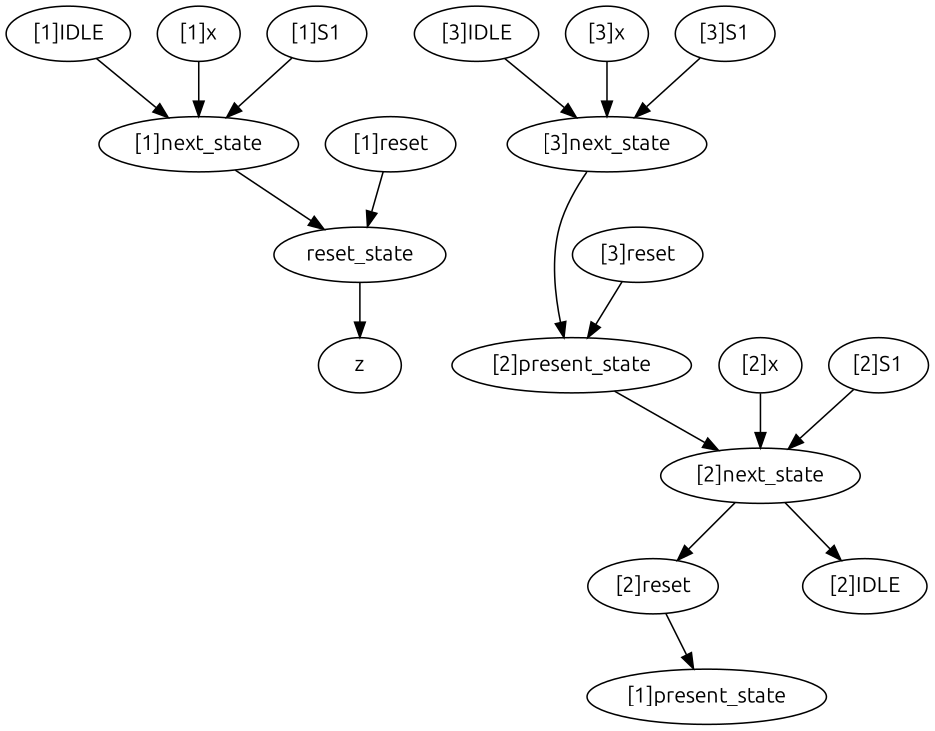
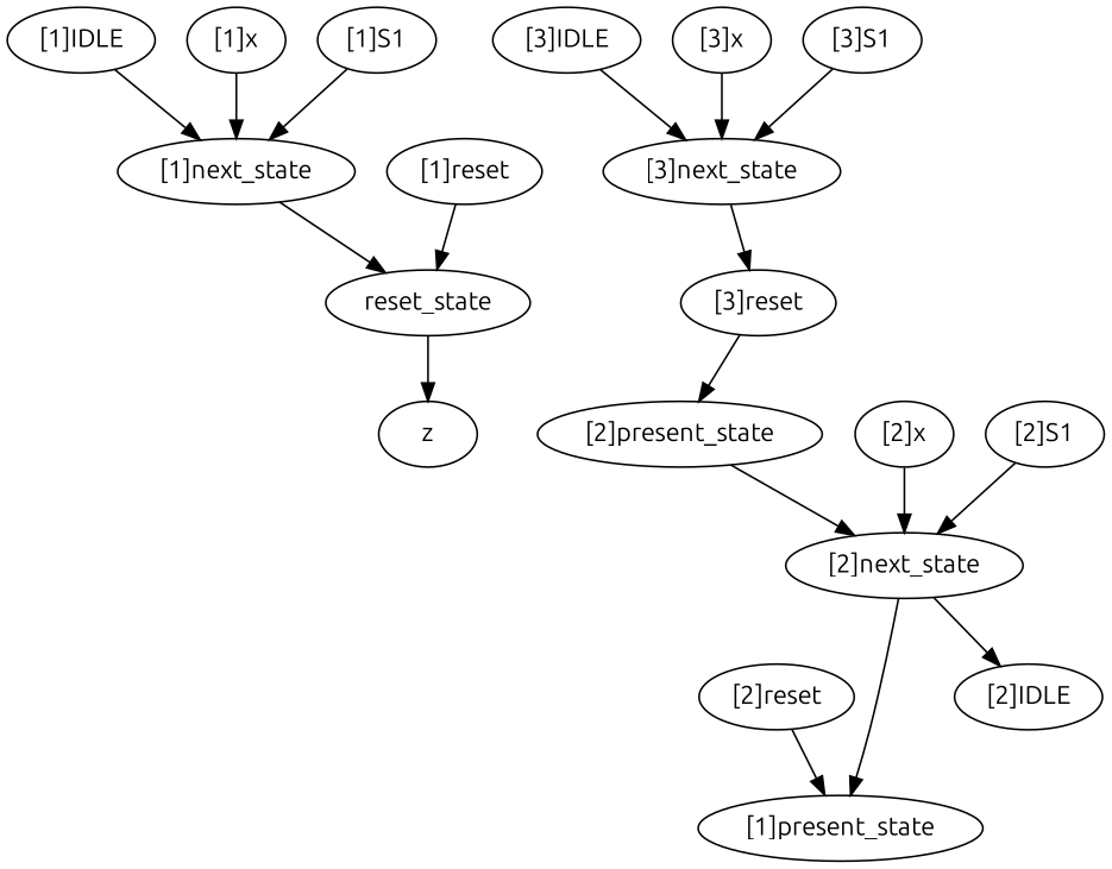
  strict digraph {
    fontname=Ubuntu
    node [complexity=9 fontname=Ubuntu]
    edge [fontname=Ubuntu]
    "[1]IDLE" [complexity=17 importance=2.13457544352 rank=0.125563261384]
    "[1]next_state" [complexity=5 importance=0.68530016128 rank=0.137060032256]
    n3 [complexity=3 importance=0.374741613087 label=reset_state rank=0.124913871029]
    z [complexity=0 importance=0.101449200226 rank=0.0]
    "[2]reset" [complexity=7 importance=7.4782613982 rank=1.06832305689]
    "[1]present_state" [complexity=6 importance=3.69979321926 rank=0.61663220321]
    "[2]next_state" [complexity=8 importance=4.01035176745 rank=0.501293970932]
    "[2]IDLE" [complexity=20 importance=12.109730262 rank=0.605486513102]
    "[3]IDLE" [complexity=23 importance=61.9855043546 rank=2.69502192846]
    "[3]next_state" [complexity=11 importance=20.6356097983 rank=1.87596452712]
    "[2]present_state" [importance=20.3250512501 rank=2.25833902779]
    "[2]x" [complexity=24 importance=16.1200820295 rank=0.671670084562]
    "[1]x" [complexity=21 importance=2.8198756048 rank=0.134279790705]
    "[3]x" [complexity=27 importance=82.621114153 rank=3.06004126492]
    "[3]S1" [complexity=15 importance=20.714284758 rank=1.3809523172]
    "[1]S1" [importance=0.76397512096 rank=0.0848861245511]
    "[2]S1" [complexity=12 importance=4.08902672713 rank=0.340752227261]
    "[1]reset" [complexity=4 importance=0.828158185853 rank=0.207039546463]
    "[3]reset" [complexity=10 importance=40.7287774599 rank=4.07287774599]
    "[1]IDLE" -> "[1]next_state"
    "[1]next_state" -> n3
    n3 -> z
    "[2]reset" -> "[1]present_state"
-   "[2]next_state" -> "[2]reset"
+   "[2]next_state" -> "[1]present_state"
    "[2]next_state" -> "[2]IDLE"
    "[3]IDLE" -> "[3]next_state"
-   "[3]next_state" -> "[2]present_state"
+   "[3]next_state" -> "[3]reset"
    "[2]present_state" -> "[2]next_state"
    "[2]x" -> "[2]next_state"
    "[1]x" -> "[1]next_state"
    "[3]x" -> "[3]next_state"
    "[3]S1" -> "[3]next_state"
    "[1]S1" -> "[1]next_state"
    "[2]S1" -> "[2]next_state"
    "[1]reset" -> n3
    "[3]reset" -> "[2]present_state"
  }
